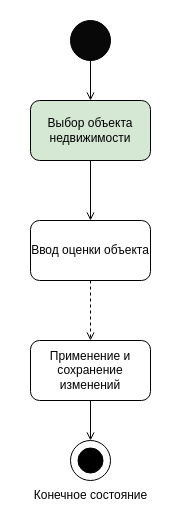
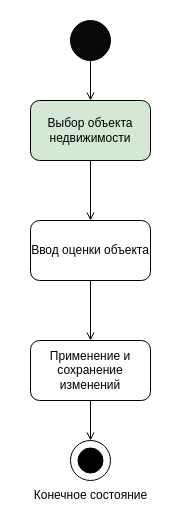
  <mxCell id="0" />
  <mxCell id="1" parent="0" />
  <mxCell id="2" style="edgeStyle=orthogonalEdgeStyle;rounded=0;orthogonalLoop=1;jettySize=auto;html=1;entryX=0.5;entryY=0;entryDx=0;entryDy=0;endArrow=open;endFill=0;" parent="1" source="3" target="5" edge="1"><mxGeometry relative="1" as="geometry" /></mxCell>
  <mxCell id="3" value="" style="ellipse;whiteSpace=wrap;html=1;aspect=fixed;fillColor=#080808;" parent="1" vertex="1"><mxGeometry x="70" y="20" width="40" height="40" as="geometry" /></mxCell>
  <mxCell id="4" style="edgeStyle=orthogonalEdgeStyle;rounded=0;orthogonalLoop=1;jettySize=auto;html=1;endArrow=open;endFill=0;" parent="1" source="5" target="7" edge="1"><mxGeometry relative="1" as="geometry" /></mxCell>
  <mxCell id="5" value="Выбор объекта недвижимости" style="rounded=1;whiteSpace=wrap;html=1;fillColor=#d5e8d4;" parent="1" vertex="1"><mxGeometry x="30" y="100" width="120" height="60" as="geometry" /></mxCell>
- <mxCell id="6" style="edgeStyle=orthogonalEdgeStyle;rounded=0;orthogonalLoop=1;jettySize=auto;html=1;entryX=0.5;entryY=0;entryDx=0;entryDy=0;endArrow=open;endFill=0;dashed=1;" parent="1" source="7" target="9" edge="1"><mxGeometry relative="1" as="geometry" /></mxCell>
+ <mxCell id="6" style="edgeStyle=orthogonalEdgeStyle;rounded=0;orthogonalLoop=1;jettySize=auto;html=1;entryX=0.5;entryY=0;entryDx=0;entryDy=0;endArrow=open;endFill=0;" parent="1" source="7" target="9" edge="1"><mxGeometry relative="1" as="geometry" /></mxCell>
  <mxCell id="7" value="Ввод оценки объекта" style="rounded=1;whiteSpace=wrap;html=1;" parent="1" vertex="1"><mxGeometry x="30" y="220" width="120" height="60" as="geometry" /></mxCell>
  <mxCell id="8" style="edgeStyle=orthogonalEdgeStyle;rounded=0;orthogonalLoop=1;jettySize=auto;html=1;entryX=0.5;entryY=0;entryDx=0;entryDy=0;endArrow=open;endFill=0;" parent="1" source="9" target="10" edge="1"><mxGeometry relative="1" as="geometry"><mxPoint x="130" y="430" as="targetPoint" /></mxGeometry></mxCell>
  <mxCell id="9" value="Применение и сохранение изменений" style="rounded=1;whiteSpace=wrap;html=1;" parent="1" vertex="1"><mxGeometry x="30" y="340" width="120" height="60" as="geometry" /></mxCell>
  <mxCell id="10" value="" style="ellipse;whiteSpace=wrap;html=1;aspect=fixed;" parent="1" vertex="1"><mxGeometry x="70" y="440" width="40" height="40" as="geometry" /></mxCell>
  <mxCell id="11" value="" style="ellipse;whiteSpace=wrap;html=1;aspect=fixed;fillColor=#000000;" parent="1" vertex="1"><mxGeometry x="77.5" y="447.5" width="25" height="25" as="geometry" /></mxCell>
  <mxCell id="12" value="Конечное состояние" style="text;html=1;align=center;verticalAlign=middle;resizable=0;points=[];autosize=1;strokeColor=none;fillColor=none;" parent="1" vertex="1"><mxGeometry x="20" y="480" width="140" height="30" as="geometry" /></mxCell>
